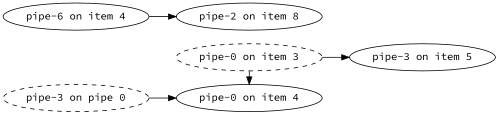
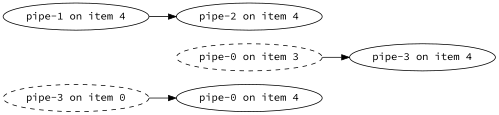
  digraph {
    fontname="Source Code Pro"
    rankdir=LR
    node [fontname="Source Code Pro"]
    edge [fontname="Source Code Pro"]
    n1 [label="pipe-0 on item 4"]
    n2 [label="pipe-0 on item 3" style=dashed]
-   n3 [label="pipe-3 on item 5"]
-   n4 [label="pipe-6 on item 4"]
-   n5 [label="pipe-2 on item 8"]
-   n6 [label="pipe-3 on pipe 0" style=dashed]
+   n3 [label="pipe-3 on item 4"]
+   n4 [label="pipe-1 on item 4"]
+   n5 [label="pipe-2 on item 4"]
+   n6 [label="pipe-3 on item 0" style=dashed]
    subgraph sub_1 {
      rank=same
      n1
      n2
    }
-   n2 -> n1
    n2 -> n3
    n4 -> n5
    n6 -> n1
  }
